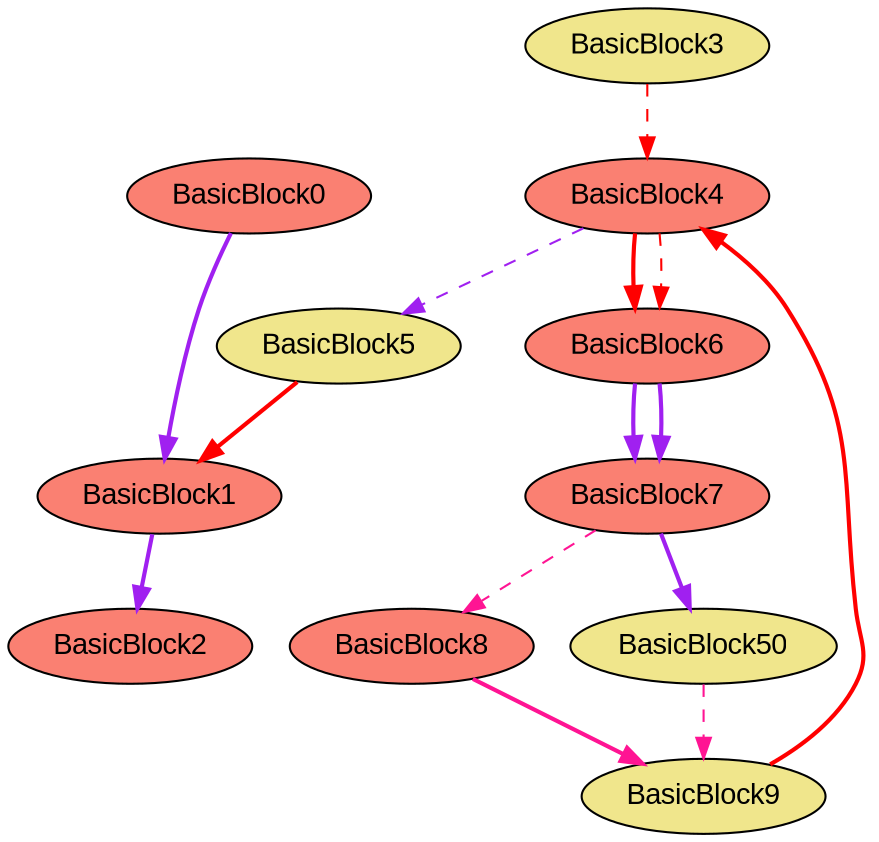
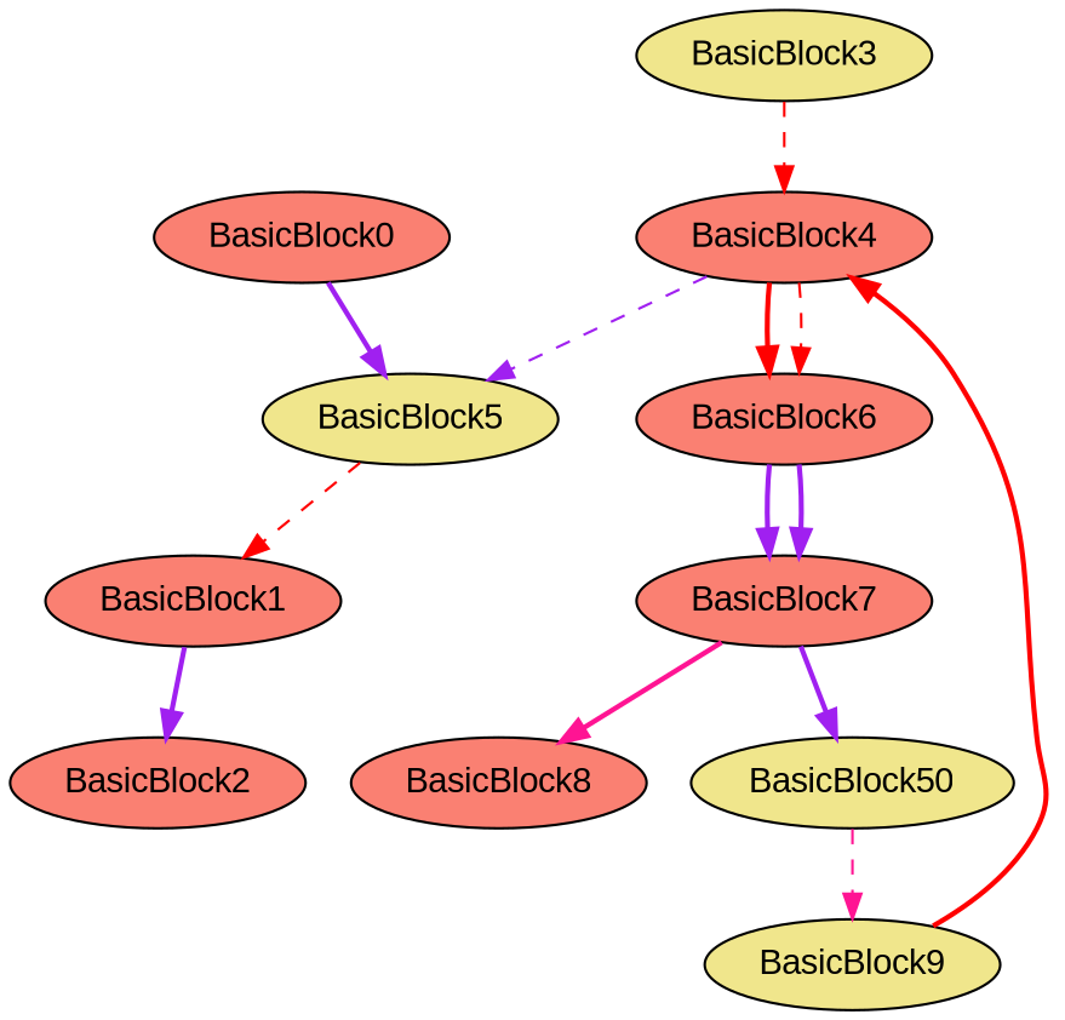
  digraph {
    fontname="Liberation Sans"
    node [fillcolor=salmon fontname="Liberation Sans" style=filled]
    edge [color=purple fontname="Liberation Sans" style=bold]
    BasicBlock1
    BasicBlock2
    BasicBlock3 [fillcolor=khaki]
    BasicBlock4
    BasicBlock0
    BasicBlock5 [fillcolor=khaki]
    BasicBlock6
    BasicBlock7
    BasicBlock9 [fillcolor=khaki]
    BasicBlock8
    n11 [fillcolor=khaki label=BasicBlock50]
    BasicBlock1 -> BasicBlock2
    BasicBlock3 -> BasicBlock4 [color=red style=dashed]
    BasicBlock4 -> BasicBlock5 [style=dashed]
    BasicBlock4 -> BasicBlock6 [color=red]
    BasicBlock4 -> BasicBlock6 [color=red style=dashed]
-   BasicBlock0 -> BasicBlock1
-   BasicBlock5 -> BasicBlock1 [color=red]
+   BasicBlock0 -> BasicBlock5
+   BasicBlock5 -> BasicBlock1 [color=red style=dashed]
    BasicBlock6 -> BasicBlock7
    BasicBlock6 -> BasicBlock7
-   BasicBlock7 -> BasicBlock8 [color=deeppink style=dashed]
+   BasicBlock7 -> BasicBlock8 [color=deeppink]
    BasicBlock7 -> n11
    BasicBlock9 -> BasicBlock4 [color=red]
-   BasicBlock8 -> BasicBlock9 [color=deeppink]
    n11 -> BasicBlock9 [color=deeppink style=dashed]
  }
